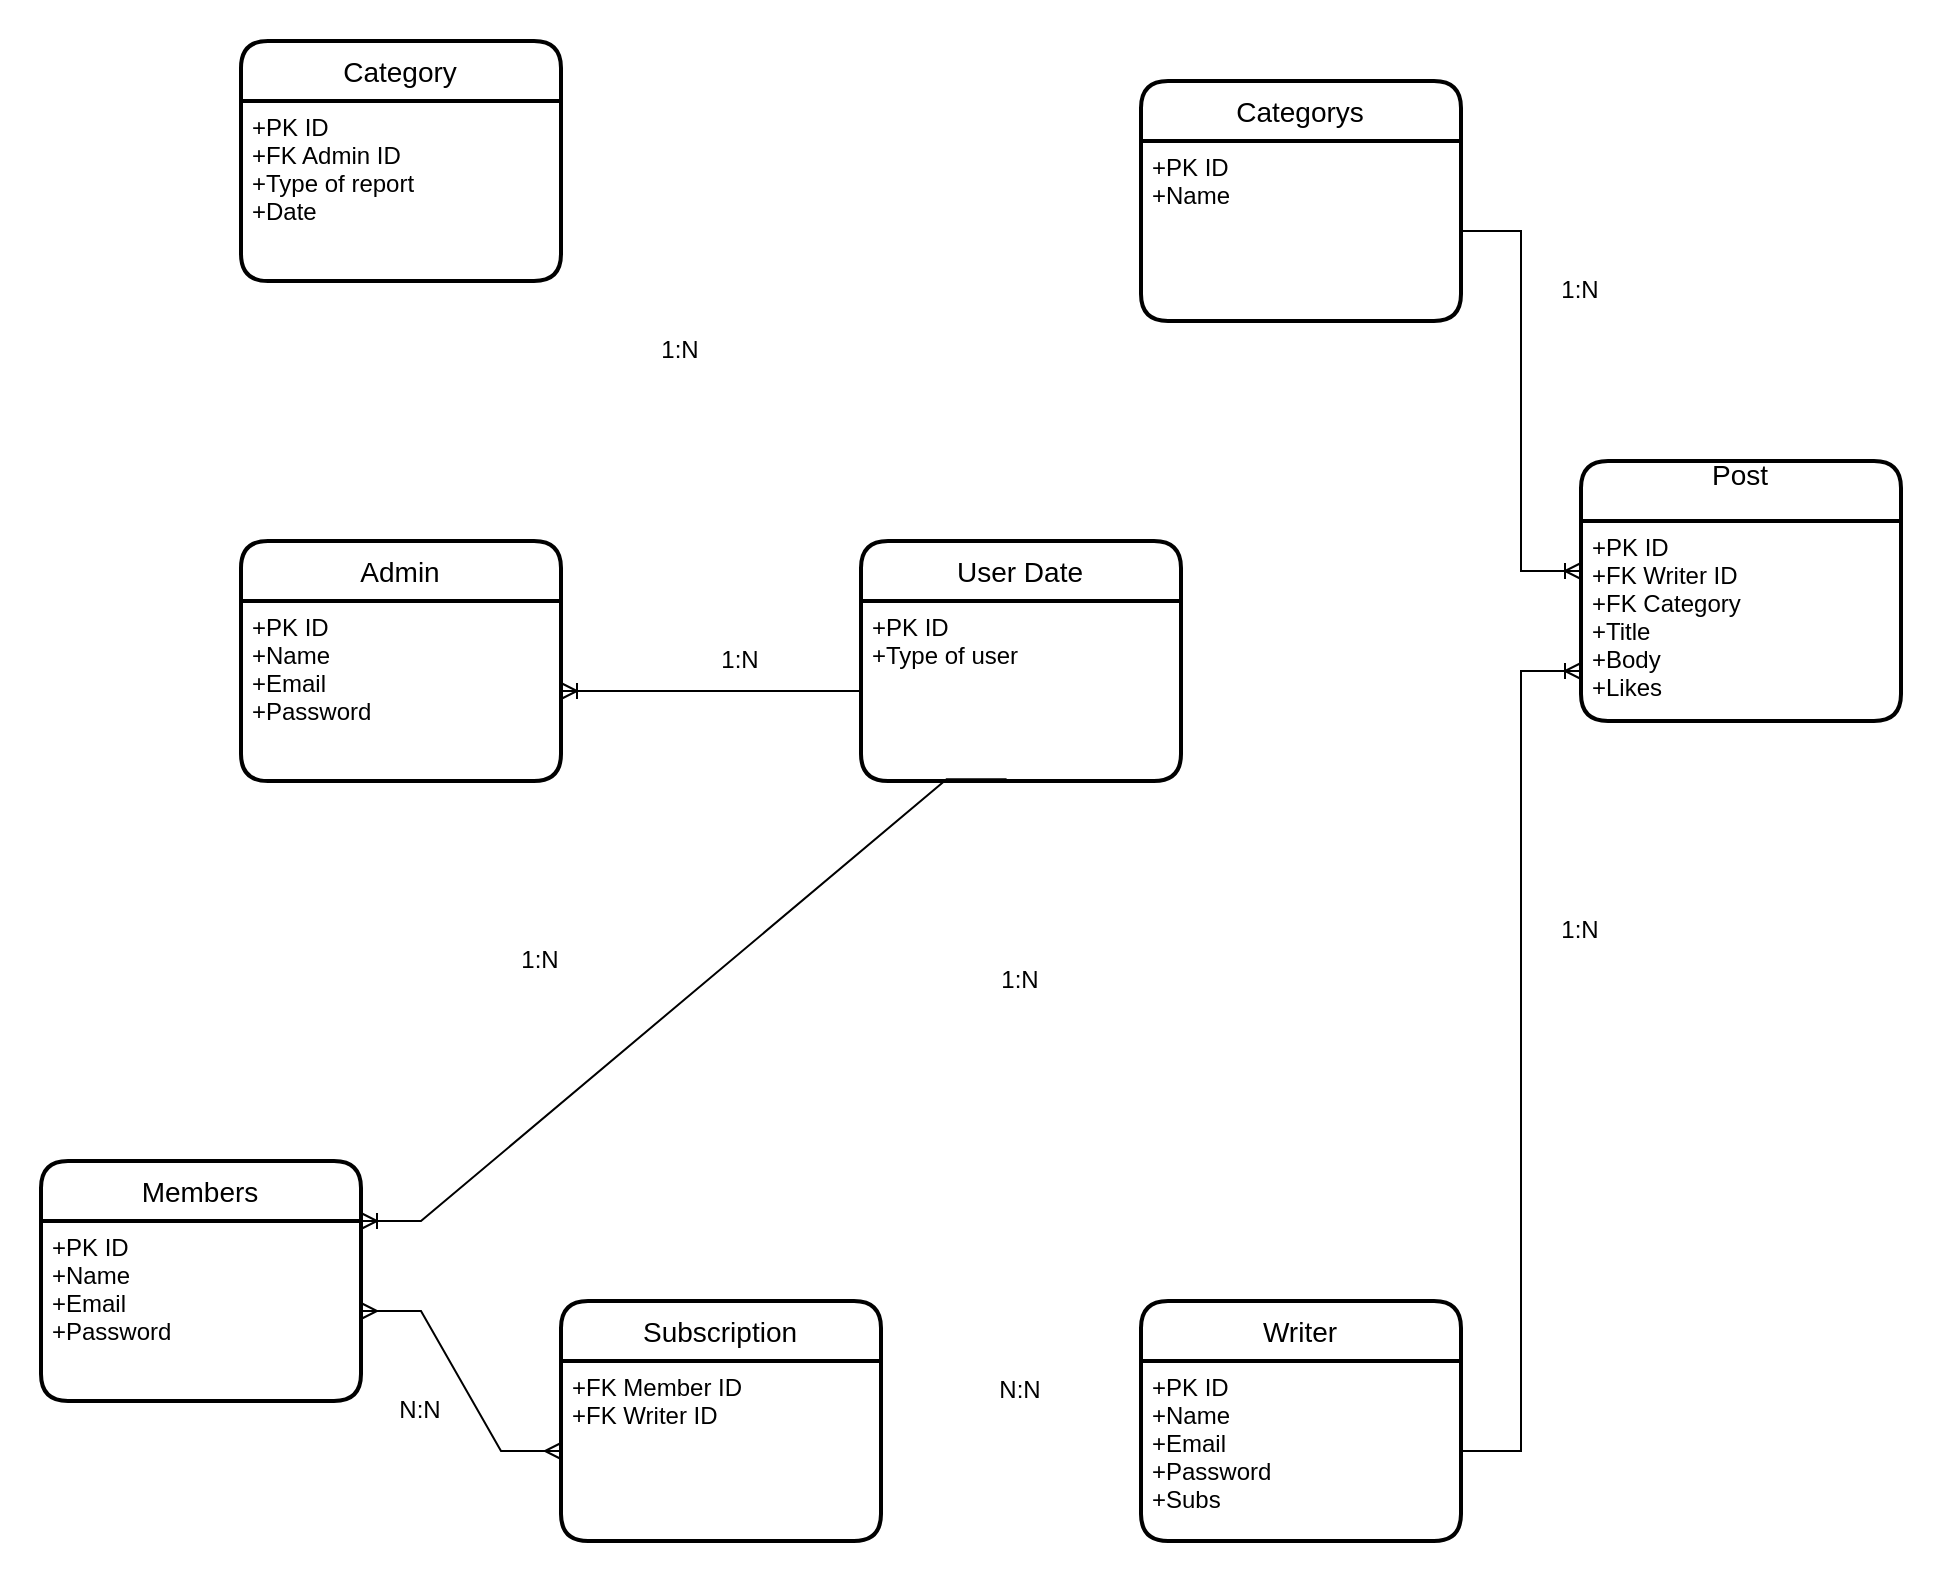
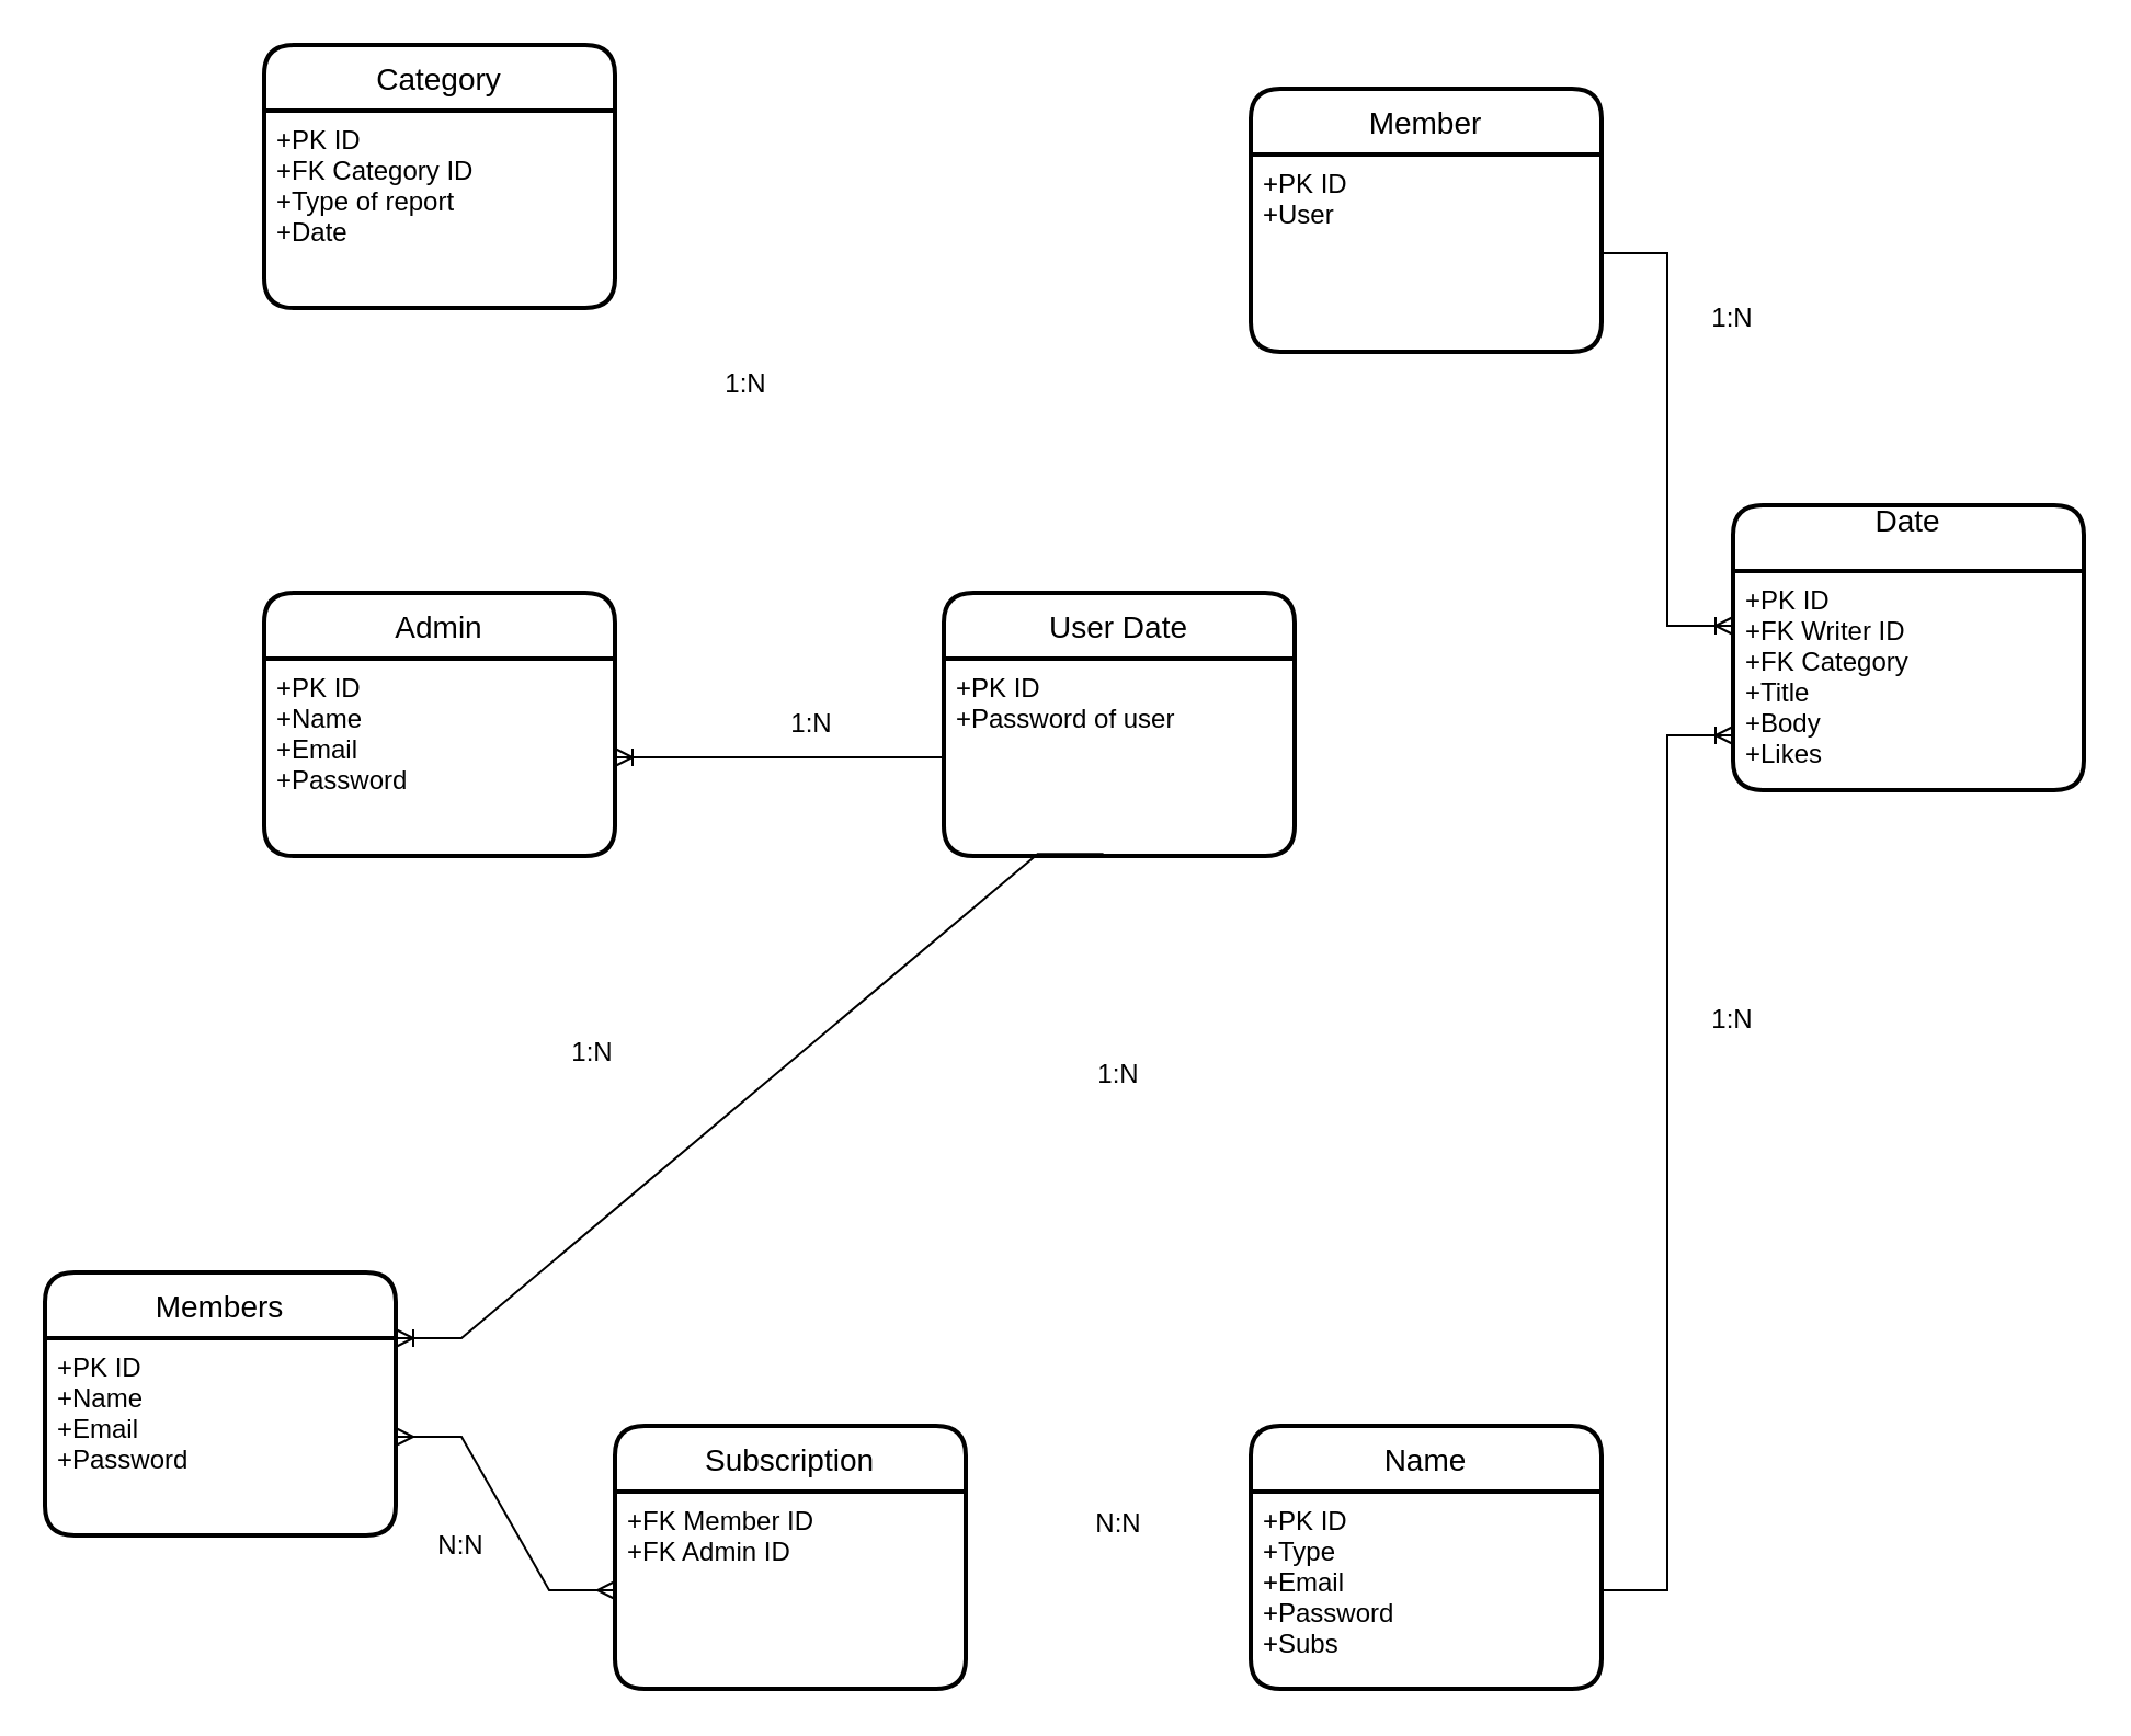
  <mxCell id="0" />
  <mxCell id="1" parent="0" />
  <mxCell id="2" value="User Date" style="swimlane;childLayout=stackLayout;horizontal=1;startSize=30;horizontalStack=0;rounded=1;fontSize=14;fontStyle=0;strokeWidth=2;resizeParent=0;resizeLast=1;shadow=0;dashed=0;align=center;" vertex="1" parent="1"><mxGeometry x="430" y="270" width="160" height="120" as="geometry" /></mxCell>
- <mxCell id="3" value="+PK ID&#10;+Type of user" style="align=left;strokeColor=none;fillColor=none;spacingLeft=4;fontSize=12;verticalAlign=top;resizable=0;rotatable=0;part=1;" vertex="1" parent="2"><mxGeometry y="30" width="160" height="90" as="geometry" /></mxCell>
- <mxCell id="4" value="Post&#10;" style="swimlane;childLayout=stackLayout;horizontal=1;startSize=30;horizontalStack=0;rounded=1;fontSize=14;fontStyle=0;strokeWidth=2;resizeParent=0;resizeLast=1;shadow=0;dashed=0;align=center;" vertex="1" parent="1"><mxGeometry x="790" y="230" width="160" height="130" as="geometry" /></mxCell>
+ <mxCell id="3" value="+PK ID&#10;+Password of user" style="align=left;strokeColor=none;fillColor=none;spacingLeft=4;fontSize=12;verticalAlign=top;resizable=0;rotatable=0;part=1;" vertex="1" parent="2"><mxGeometry y="30" width="160" height="90" as="geometry" /></mxCell>
+ <mxCell id="4" value="Date&#10;" style="swimlane;childLayout=stackLayout;horizontal=1;startSize=30;horizontalStack=0;rounded=1;fontSize=14;fontStyle=0;strokeWidth=2;resizeParent=0;resizeLast=1;shadow=0;dashed=0;align=center;" vertex="1" parent="1"><mxGeometry x="790" y="230" width="160" height="130" as="geometry" /></mxCell>
  <mxCell id="5" value="+PK ID&#10;+FK Writer ID&#10;+FK Category&#10;+Title&#10;+Body&#10;+Likes&#10;" style="align=left;strokeColor=none;fillColor=none;spacingLeft=4;fontSize=12;verticalAlign=top;resizable=0;rotatable=0;part=1;" vertex="1" parent="4"><mxGeometry y="30" width="160" height="100" as="geometry" /></mxCell>
  <mxCell id="6" value="Admin" style="swimlane;childLayout=stackLayout;horizontal=1;startSize=30;horizontalStack=0;rounded=1;fontSize=14;fontStyle=0;strokeWidth=2;resizeParent=0;resizeLast=1;shadow=0;dashed=0;align=center;" vertex="1" parent="1"><mxGeometry x="120" y="270" width="160" height="120" as="geometry" /></mxCell>
  <mxCell id="7" value="+PK ID&#10;+Name&#10;+Email&#10;+Password" style="align=left;strokeColor=none;fillColor=none;spacingLeft=4;fontSize=12;verticalAlign=top;resizable=0;rotatable=0;part=1;" vertex="1" parent="6"><mxGeometry y="30" width="160" height="90" as="geometry" /></mxCell>
- <mxCell id="8" value="Writer" style="swimlane;childLayout=stackLayout;horizontal=1;startSize=30;horizontalStack=0;rounded=1;fontSize=14;fontStyle=0;strokeWidth=2;resizeParent=0;resizeLast=1;shadow=0;dashed=0;align=center;" vertex="1" parent="1"><mxGeometry x="570" y="650" width="160" height="120" as="geometry" /></mxCell>
- <mxCell id="9" value="+PK ID&#10;+Name&#10;+Email&#10;+Password&#10;+Subs" style="align=left;strokeColor=none;fillColor=none;spacingLeft=4;fontSize=12;verticalAlign=top;resizable=0;rotatable=0;part=1;" vertex="1" parent="8"><mxGeometry y="30" width="160" height="90" as="geometry" /></mxCell>
+ <mxCell id="8" value="Name" style="swimlane;childLayout=stackLayout;horizontal=1;startSize=30;horizontalStack=0;rounded=1;fontSize=14;fontStyle=0;strokeWidth=2;resizeParent=0;resizeLast=1;shadow=0;dashed=0;align=center;" vertex="1" parent="1"><mxGeometry x="570" y="650" width="160" height="120" as="geometry" /></mxCell>
+ <mxCell id="9" value="+PK ID&#10;+Type&#10;+Email&#10;+Password&#10;+Subs" style="align=left;strokeColor=none;fillColor=none;spacingLeft=4;fontSize=12;verticalAlign=top;resizable=0;rotatable=0;part=1;" vertex="1" parent="8"><mxGeometry y="30" width="160" height="90" as="geometry" /></mxCell>
  <mxCell id="10" value="Members" style="swimlane;childLayout=stackLayout;horizontal=1;startSize=30;horizontalStack=0;rounded=1;fontSize=14;fontStyle=0;strokeWidth=2;resizeParent=0;resizeLast=1;shadow=0;dashed=0;align=center;" vertex="1" parent="1"><mxGeometry x="20" y="580" width="160" height="120" as="geometry" /></mxCell>
  <mxCell id="11" value="+PK ID&#10;+Name&#10;+Email&#10;+Password" style="align=left;strokeColor=none;fillColor=none;spacingLeft=4;fontSize=12;verticalAlign=top;resizable=0;rotatable=0;part=1;" vertex="1" parent="10"><mxGeometry y="30" width="160" height="90" as="geometry" /></mxCell>
- <mxCell id="12" value="Categorys" style="swimlane;childLayout=stackLayout;horizontal=1;startSize=30;horizontalStack=0;rounded=1;fontSize=14;fontStyle=0;strokeWidth=2;resizeParent=0;resizeLast=1;shadow=0;dashed=0;align=center;" vertex="1" parent="1"><mxGeometry x="570" y="40" width="160" height="120" as="geometry" /></mxCell>
- <mxCell id="13" value="+PK ID&#10;+Name&#10;" style="align=left;strokeColor=none;fillColor=none;spacingLeft=4;fontSize=12;verticalAlign=top;resizable=0;rotatable=0;part=1;" vertex="1" parent="12"><mxGeometry y="30" width="160" height="90" as="geometry" /></mxCell>
+ <mxCell id="12" value="Member" style="swimlane;childLayout=stackLayout;horizontal=1;startSize=30;horizontalStack=0;rounded=1;fontSize=14;fontStyle=0;strokeWidth=2;resizeParent=0;resizeLast=1;shadow=0;dashed=0;align=center;" vertex="1" parent="1"><mxGeometry x="570" y="40" width="160" height="120" as="geometry" /></mxCell>
+ <mxCell id="13" value="+PK ID&#10;+User&#10;" style="align=left;strokeColor=none;fillColor=none;spacingLeft=4;fontSize=12;verticalAlign=top;resizable=0;rotatable=0;part=1;" vertex="1" parent="12"><mxGeometry y="30" width="160" height="90" as="geometry" /></mxCell>
  <mxCell id="14" value="Category" style="swimlane;childLayout=stackLayout;horizontal=1;startSize=30;horizontalStack=0;rounded=1;fontSize=14;fontStyle=0;strokeWidth=2;resizeParent=0;resizeLast=1;shadow=0;dashed=0;align=center;" vertex="1" parent="1"><mxGeometry x="120" y="20" width="160" height="120" as="geometry" /></mxCell>
- <mxCell id="15" value="+PK ID&#10;+FK Admin ID&#10;+Type of report&#10;+Date" style="align=left;strokeColor=none;fillColor=none;spacingLeft=4;fontSize=12;verticalAlign=top;resizable=0;rotatable=0;part=1;" vertex="1" parent="14"><mxGeometry y="30" width="160" height="90" as="geometry" /></mxCell>
+ <mxCell id="15" value="+PK ID&#10;+FK Category ID&#10;+Type of report&#10;+Date" style="align=left;strokeColor=none;fillColor=none;spacingLeft=4;fontSize=12;verticalAlign=top;resizable=0;rotatable=0;part=1;" vertex="1" parent="14"><mxGeometry y="30" width="160" height="90" as="geometry" /></mxCell>
  <mxCell id="16" value="" style="edgeStyle=entityRelationEdgeStyle;fontSize=12;html=1;endArrow=ERoneToMany;rounded=0;entryX=0;entryY=0.25;entryDx=0;entryDy=0;exitX=1;exitY=0.5;exitDx=0;exitDy=0;" edge="1" parent="1" source="13" target="5"><mxGeometry width="100" height="100" relative="1" as="geometry"><mxPoint x="550" y="310" as="sourcePoint" /><mxPoint x="650" y="210" as="targetPoint" /></mxGeometry></mxCell>
  <mxCell id="17" value="" style="edgeStyle=entityRelationEdgeStyle;fontSize=12;html=1;endArrow=ERoneToMany;rounded=0;exitX=1;exitY=0.5;exitDx=0;exitDy=0;entryX=0;entryY=0.75;entryDx=0;entryDy=0;" edge="1" parent="1" source="9" target="5"><mxGeometry width="100" height="100" relative="1" as="geometry"><mxPoint x="870" y="350" as="sourcePoint" /><mxPoint x="860" y="540" as="targetPoint" /></mxGeometry></mxCell>
  <mxCell id="18" value="1:N" style="text;html=1;strokeColor=none;fillColor=none;align=center;verticalAlign=middle;whiteSpace=wrap;rounded=0;" vertex="1" parent="1"><mxGeometry x="240" y="465" width="60" height="30" as="geometry" /></mxCell>
  <mxCell id="19" value="1:N" style="text;html=1;strokeColor=none;fillColor=none;align=center;verticalAlign=middle;whiteSpace=wrap;rounded=0;" vertex="1" parent="1"><mxGeometry x="760" y="450" width="60" height="30" as="geometry" /></mxCell>
  <mxCell id="20" value="1:N" style="text;html=1;strokeColor=none;fillColor=none;align=center;verticalAlign=middle;whiteSpace=wrap;rounded=0;" vertex="1" parent="1"><mxGeometry x="760" y="130" width="60" height="30" as="geometry" /></mxCell>
  <mxCell id="21" value="Subscription" style="swimlane;childLayout=stackLayout;horizontal=1;startSize=30;horizontalStack=0;rounded=1;fontSize=14;fontStyle=0;strokeWidth=2;resizeParent=0;resizeLast=1;shadow=0;dashed=0;align=center;" vertex="1" parent="1"><mxGeometry x="280" y="650" width="160" height="120" as="geometry" /></mxCell>
- <mxCell id="22" value="+FK Member ID&#10;+FK Writer ID" style="align=left;strokeColor=none;fillColor=none;spacingLeft=4;fontSize=12;verticalAlign=top;resizable=0;rotatable=0;part=1;" vertex="1" parent="21"><mxGeometry y="30" width="160" height="90" as="geometry" /></mxCell>
+ <mxCell id="22" value="+FK Member ID&#10;+FK Admin ID" style="align=left;strokeColor=none;fillColor=none;spacingLeft=4;fontSize=12;verticalAlign=top;resizable=0;rotatable=0;part=1;" vertex="1" parent="21"><mxGeometry y="30" width="160" height="90" as="geometry" /></mxCell>
  <mxCell id="23" value="" style="edgeStyle=entityRelationEdgeStyle;fontSize=12;html=1;endArrow=ERmany;startArrow=ERmany;rounded=0;exitX=1;exitY=0.5;exitDx=0;exitDy=0;entryX=0;entryY=0.5;entryDx=0;entryDy=0;" edge="1" parent="1" source="11" target="22"><mxGeometry width="100" height="100" relative="1" as="geometry"><mxPoint x="80" y="750" as="sourcePoint" /><mxPoint x="180" y="750" as="targetPoint" /></mxGeometry></mxCell>
  <mxCell id="24" value="N:N" style="text;html=1;strokeColor=none;fillColor=none;align=center;verticalAlign=middle;whiteSpace=wrap;rounded=0;" vertex="1" parent="1"><mxGeometry x="180" y="690" width="60" height="30" as="geometry" /></mxCell>
  <mxCell id="25" value="N:N" style="text;html=1;strokeColor=none;fillColor=none;align=center;verticalAlign=middle;whiteSpace=wrap;rounded=0;" vertex="1" parent="1"><mxGeometry x="480" y="680" width="60" height="30" as="geometry" /></mxCell>
  <mxCell id="26" value="" style="edgeStyle=entityRelationEdgeStyle;fontSize=12;html=1;endArrow=ERoneToMany;rounded=0;exitX=0.455;exitY=0.99;exitDx=0;exitDy=0;exitPerimeter=0;entryX=1;entryY=0;entryDx=0;entryDy=0;" edge="1" parent="1" source="3" target="11"><mxGeometry width="100" height="100" relative="1" as="geometry"><mxPoint x="270" y="530" as="sourcePoint" /><mxPoint x="370" y="430" as="targetPoint" /></mxGeometry></mxCell>
  <mxCell id="27" value="" style="edgeStyle=entityRelationEdgeStyle;fontSize=12;html=1;endArrow=ERoneToMany;rounded=0;exitX=0;exitY=0.5;exitDx=0;exitDy=0;entryX=1;entryY=0.5;entryDx=0;entryDy=0;" edge="1" parent="1" source="3" target="7"><mxGeometry width="100" height="100" relative="1" as="geometry"><mxPoint x="270" y="330" as="sourcePoint" /><mxPoint x="370" y="230" as="targetPoint" /></mxGeometry></mxCell>
  <mxCell id="28" value="1:N" style="text;html=1;strokeColor=none;fillColor=none;align=center;verticalAlign=middle;whiteSpace=wrap;rounded=0;" vertex="1" parent="1"><mxGeometry x="340" y="315" width="60" height="30" as="geometry" /></mxCell>
  <mxCell id="29" value="1:N" style="text;html=1;strokeColor=none;fillColor=none;align=center;verticalAlign=middle;whiteSpace=wrap;rounded=0;" vertex="1" parent="1"><mxGeometry x="480" y="475" width="60" height="30" as="geometry" /></mxCell>
  <mxCell id="30" value="1:N" style="text;html=1;strokeColor=none;fillColor=none;align=center;verticalAlign=middle;whiteSpace=wrap;rounded=0;" vertex="1" parent="1"><mxGeometry x="310" y="160" width="60" height="30" as="geometry" /></mxCell>
